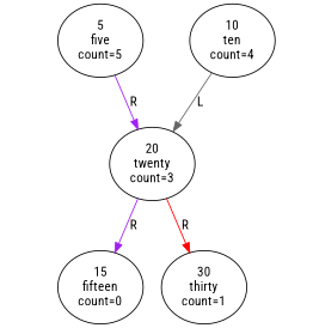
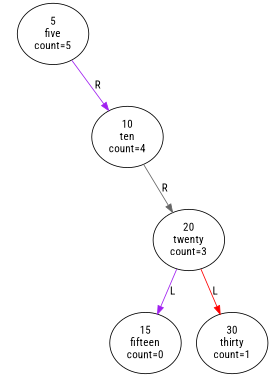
  digraph {
    fontname="Roboto Condensed"
    node [fontname="Roboto Condensed"]
    edge [fontname="Roboto Condensed" taildir=se]
    n1 [label="5\nfive\ncount=5"]
    node_5_L [style=invis]
    n3 [label="10\nten\ncount=4"]
    node_10_L [style=invis]
    n5 [label="20\ntwenty\ncount=3"]
    n6 [label="15\nfifteen\ncount=0"]
    n7 [label="30\nthirty\ncount=1"]
    n1 -> node_5_L [style=invis taildir=""]
-   n1 -> n5 [color=purple label=R]
+   n1 -> n3 [color=purple label=R]
    n3 -> node_10_L [style=invis taildir=""]
-   n3 -> n5 [color=gray40 label=L]
-   n5 -> n6 [color=purple label=R taildir=sw]
-   n5 -> n7 [color=red label=R]
+   n3 -> n5 [color=gray40 label=R]
+   n5 -> n6 [color=purple label=L taildir=sw]
+   n5 -> n7 [color=red label=L]
  }
